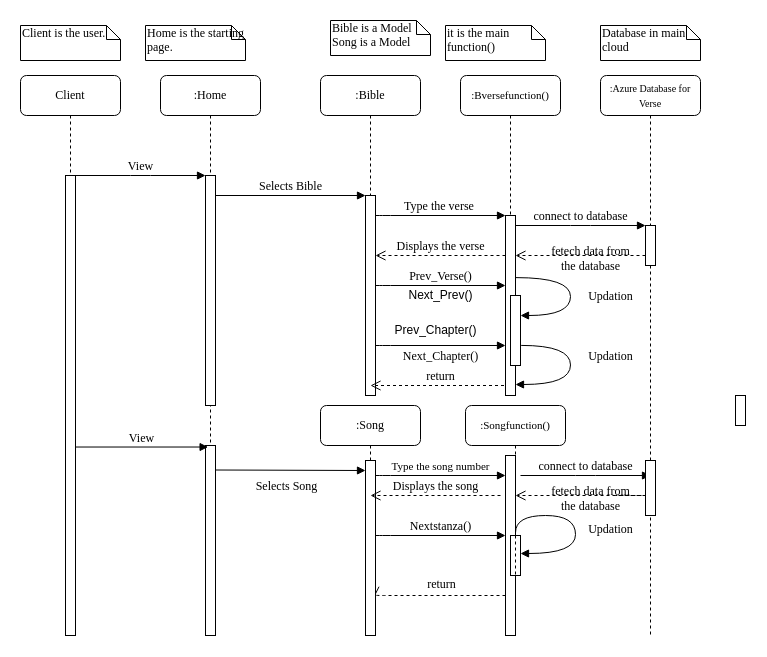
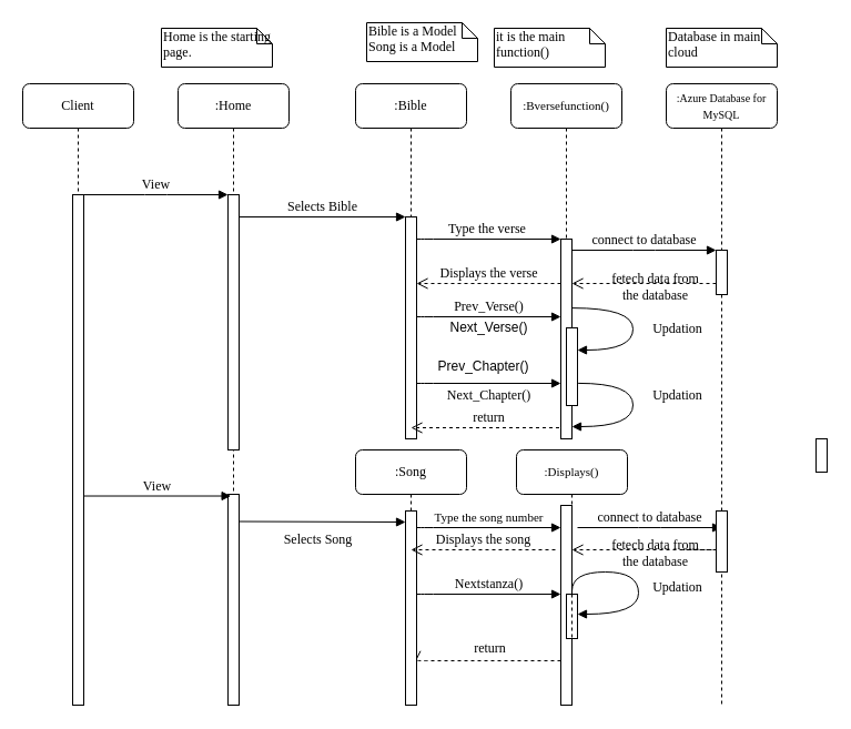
  <mxCell id="0" />
  <mxCell id="1" parent="0" />
  <mxCell id="2" value=":Home" style="shape=umlLifeline;perimeter=lifelinePerimeter;whiteSpace=wrap;html=1;container=1;collapsible=0;recursiveResize=0;outlineConnect=0;rounded=1;shadow=0;comic=0;labelBackgroundColor=none;strokeWidth=1;fontFamily=Verdana;fontSize=12;align=center;" parent="1" vertex="1"><mxGeometry x="160" y="75" width="100" height="560" as="geometry" /></mxCell>
  <mxCell id="3" value="" style="html=1;points=[];perimeter=orthogonalPerimeter;rounded=0;shadow=0;comic=0;labelBackgroundColor=none;strokeWidth=1;fontFamily=Verdana;fontSize=12;align=center;" parent="2" vertex="1"><mxGeometry x="45" y="100" width="10" height="230" as="geometry" /></mxCell>
  <mxCell id="4" value="" style="html=1;points=[];perimeter=orthogonalPerimeter;rounded=0;shadow=0;comic=0;labelBackgroundColor=none;strokeWidth=1;fontFamily=Verdana;fontSize=12;align=center;" vertex="1" parent="2"><mxGeometry x="45" y="370" width="10" height="190" as="geometry" /></mxCell>
  <mxCell id="5" value=":Bible" style="shape=umlLifeline;perimeter=lifelinePerimeter;whiteSpace=wrap;html=1;container=1;collapsible=0;recursiveResize=0;outlineConnect=0;rounded=1;shadow=0;comic=0;labelBackgroundColor=none;strokeWidth=1;fontFamily=Verdana;fontSize=12;align=center;" parent="1" vertex="1"><mxGeometry x="320" y="75" width="100" height="320" as="geometry" /></mxCell>
  <mxCell id="6" value="" style="html=1;points=[];perimeter=orthogonalPerimeter;rounded=0;shadow=0;comic=0;labelBackgroundColor=none;strokeWidth=1;fontFamily=Verdana;fontSize=12;align=center;" parent="5" vertex="1"><mxGeometry x="45" y="120" width="10" height="200" as="geometry" /></mxCell>
  <mxCell id="7" value="&lt;font style=&quot;font-size: 11px&quot;&gt;:Bversefunction()&lt;/font&gt;" style="shape=umlLifeline;perimeter=lifelinePerimeter;whiteSpace=wrap;html=1;container=1;collapsible=0;recursiveResize=0;outlineConnect=0;rounded=1;shadow=0;comic=0;labelBackgroundColor=none;strokeWidth=1;fontFamily=Verdana;fontSize=12;align=center;" parent="1" vertex="1"><mxGeometry x="460" y="75" width="100" height="320" as="geometry" /></mxCell>
  <mxCell id="8" value="Displays the verse" style="html=1;verticalAlign=bottom;endArrow=open;dashed=1;endSize=8;labelBackgroundColor=none;fontFamily=Verdana;fontSize=12;edgeStyle=elbowEdgeStyle;elbow=vertical;" edge="1" parent="7"><mxGeometry relative="1" as="geometry"><mxPoint x="-85" y="180" as="targetPoint" /><Array as="points"><mxPoint x="-10" y="180" /><mxPoint x="20" y="180" /></Array><mxPoint x="45" y="180" as="sourcePoint" /></mxGeometry></mxCell>
  <mxCell id="9" value="return" style="html=1;verticalAlign=bottom;endArrow=open;dashed=1;endSize=8;labelBackgroundColor=none;fontFamily=Verdana;fontSize=12;edgeStyle=elbowEdgeStyle;elbow=vertical;" edge="1" parent="7" source="7"><mxGeometry relative="1" as="geometry"><mxPoint x="-90" y="310" as="targetPoint" /><Array as="points"><mxPoint x="30" y="310" /></Array><mxPoint x="330" y="310" as="sourcePoint" /></mxGeometry></mxCell>
- <mxCell id="10" value="&lt;font style=&quot;font-size: 10px&quot;&gt;:Azure Database for Verse&lt;/font&gt;" style="shape=umlLifeline;perimeter=lifelinePerimeter;whiteSpace=wrap;html=1;container=1;collapsible=0;recursiveResize=0;outlineConnect=0;rounded=1;shadow=0;comic=0;labelBackgroundColor=none;strokeWidth=1;fontFamily=Verdana;fontSize=12;align=center;" parent="1" vertex="1"><mxGeometry x="600" y="75" width="100" height="560" as="geometry" /></mxCell>
+ <mxCell id="10" value="&lt;font style=&quot;font-size: 10px&quot;&gt;:Azure Database for MySQL&lt;/font&gt;" style="shape=umlLifeline;perimeter=lifelinePerimeter;whiteSpace=wrap;html=1;container=1;collapsible=0;recursiveResize=0;outlineConnect=0;rounded=1;shadow=0;comic=0;labelBackgroundColor=none;strokeWidth=1;fontFamily=Verdana;fontSize=12;align=center;" parent="1" vertex="1"><mxGeometry x="600" y="75" width="100" height="560" as="geometry" /></mxCell>
  <mxCell id="11" value="connect to database" style="html=1;verticalAlign=bottom;endArrow=block;entryX=0;entryY=0;labelBackgroundColor=none;fontFamily=Verdana;fontSize=12;edgeStyle=elbowEdgeStyle;elbow=vertical;" edge="1" parent="10"><mxGeometry relative="1" as="geometry"><mxPoint x="-80" y="400" as="sourcePoint" /><mxPoint x="50" y="400" as="targetPoint" /></mxGeometry></mxCell>
  <mxCell id="12" value="Client" style="shape=umlLifeline;perimeter=lifelinePerimeter;whiteSpace=wrap;html=1;container=1;collapsible=0;recursiveResize=0;outlineConnect=0;rounded=1;shadow=0;comic=0;labelBackgroundColor=none;strokeWidth=1;fontFamily=Verdana;fontSize=12;align=center;" parent="1" vertex="1"><mxGeometry x="20" y="75" width="100" height="560" as="geometry" /></mxCell>
  <mxCell id="13" value="" style="html=1;points=[];perimeter=orthogonalPerimeter;rounded=0;shadow=0;comic=0;labelBackgroundColor=none;strokeWidth=1;fontFamily=Verdana;fontSize=12;align=center;" parent="12" vertex="1"><mxGeometry x="45" y="100" width="10" height="460" as="geometry" /></mxCell>
  <mxCell id="14" value="" style="html=1;points=[];perimeter=orthogonalPerimeter;rounded=0;shadow=0;comic=0;labelBackgroundColor=none;strokeWidth=1;fontFamily=Verdana;fontSize=12;align=center;" parent="1" vertex="1"><mxGeometry x="505" y="215" width="10" height="180" as="geometry" /></mxCell>
  <mxCell id="15" value="Type the verse&amp;nbsp;" style="html=1;verticalAlign=bottom;endArrow=block;labelBackgroundColor=none;fontFamily=Verdana;fontSize=12;edgeStyle=elbowEdgeStyle;elbow=vertical;" parent="1" source="6" target="14" edge="1"><mxGeometry relative="1" as="geometry"><mxPoint x="430" y="215" as="sourcePoint" /><Array as="points"><mxPoint x="380" y="215" /></Array></mxGeometry></mxCell>
  <mxCell id="16" value="" style="html=1;points=[];perimeter=orthogonalPerimeter;rounded=0;shadow=0;comic=0;labelBackgroundColor=none;strokeWidth=1;fontFamily=Verdana;fontSize=12;align=center;" parent="1" vertex="1"><mxGeometry x="645" y="225" width="10" height="40" as="geometry" /></mxCell>
  <mxCell id="17" value="connect to database" style="html=1;verticalAlign=bottom;endArrow=block;entryX=0;entryY=0;labelBackgroundColor=none;fontFamily=Verdana;fontSize=12;edgeStyle=elbowEdgeStyle;elbow=vertical;" parent="1" source="14" target="16" edge="1"><mxGeometry relative="1" as="geometry"><mxPoint x="570" y="225" as="sourcePoint" /></mxGeometry></mxCell>
  <mxCell id="18" value="fetech data from &lt;br&gt;the database&lt;br&gt;" style="html=1;verticalAlign=bottom;endArrow=open;dashed=1;endSize=8;labelBackgroundColor=none;fontFamily=Verdana;fontSize=12;edgeStyle=elbowEdgeStyle;elbow=vertical;" parent="1" source="16" target="14" edge="1"><mxGeometry x="-0.154" y="20" relative="1" as="geometry"><mxPoint x="570" y="301" as="targetPoint" /><Array as="points"><mxPoint x="590" y="255" /><mxPoint x="620" y="255" /></Array><mxPoint as="offset" /></mxGeometry></mxCell>
  <mxCell id="19" value="" style="html=1;points=[];perimeter=orthogonalPerimeter;rounded=0;shadow=0;comic=0;labelBackgroundColor=none;strokeWidth=1;fontFamily=Verdana;fontSize=12;align=center;" parent="1" vertex="1"><mxGeometry x="505" y="455" width="10" height="180" as="geometry" /></mxCell>
  <mxCell id="20" value="View" style="html=1;verticalAlign=bottom;endArrow=block;entryX=0.26;entryY=0.008;labelBackgroundColor=none;fontFamily=Verdana;fontSize=12;entryDx=0;entryDy=0;entryPerimeter=0;" parent="1" source="13" target="4" edge="1"><mxGeometry relative="1" as="geometry"><mxPoint x="430" y="415" as="sourcePoint" /></mxGeometry></mxCell>
  <mxCell id="21" value="" style="html=1;points=[];perimeter=orthogonalPerimeter;rounded=0;shadow=0;comic=0;labelBackgroundColor=none;strokeColor=#000000;strokeWidth=1;fillColor=#FFFFFF;fontFamily=Verdana;fontSize=12;fontColor=#000000;align=center;" parent="1" vertex="1"><mxGeometry x="735" y="395" width="10" height="30" as="geometry" /></mxCell>
  <mxCell id="22" value="fetech data from&lt;br&gt;the database" style="html=1;verticalAlign=bottom;endArrow=open;dashed=1;endSize=8;labelBackgroundColor=none;fontFamily=Verdana;fontSize=12;startArrow=none;" parent="1" source="44" target="19" edge="1"><mxGeometry x="-0.154" y="20" relative="1" as="geometry"><mxPoint x="850" y="411" as="targetPoint" /><mxPoint x="650" y="485" as="sourcePoint" /><Array as="points"><mxPoint x="560" y="495" /></Array><mxPoint as="offset" /></mxGeometry></mxCell>
  <mxCell id="23" value="return" style="html=1;verticalAlign=bottom;endArrow=open;dashed=1;endSize=8;labelBackgroundColor=none;fontFamily=Verdana;fontSize=12;edgeStyle=elbowEdgeStyle;elbow=vertical;entryX=0.9;entryY=0.779;entryDx=0;entryDy=0;entryPerimeter=0;" parent="1" source="19" target="40" edge="1"><mxGeometry x="-0.028" y="-2" relative="1" as="geometry"><mxPoint x="720" y="621" as="targetPoint" /><Array as="points"><mxPoint x="490" y="595" /></Array><mxPoint x="500" y="593" as="sourcePoint" /><mxPoint as="offset" /></mxGeometry></mxCell>
  <mxCell id="24" value="View" style="html=1;verticalAlign=bottom;endArrow=block;entryX=0;entryY=0;labelBackgroundColor=none;fontFamily=Verdana;fontSize=12;edgeStyle=elbowEdgeStyle;elbow=vertical;" parent="1" source="13" target="3" edge="1"><mxGeometry relative="1" as="geometry"><mxPoint x="140" y="185" as="sourcePoint" /></mxGeometry></mxCell>
  <mxCell id="25" value="Selects Bible" style="html=1;verticalAlign=bottom;endArrow=block;entryX=0;entryY=0;labelBackgroundColor=none;fontFamily=Verdana;fontSize=12;edgeStyle=elbowEdgeStyle;elbow=vertical;" parent="1" source="3" target="6" edge="1"><mxGeometry relative="1" as="geometry"><mxPoint x="290" y="195" as="sourcePoint" /><mxPoint as="offset" /></mxGeometry></mxCell>
  <mxCell id="26" value="" style="html=1;points=[];perimeter=orthogonalPerimeter;rounded=0;shadow=0;comic=0;labelBackgroundColor=none;strokeWidth=1;fontFamily=Verdana;fontSize=12;align=center;" parent="1" vertex="1"><mxGeometry x="510" y="295" width="10" height="70" as="geometry" /></mxCell>
  <mxCell id="27" value="Updation" style="html=1;verticalAlign=bottom;endArrow=block;labelBackgroundColor=none;fontFamily=Verdana;fontSize=12;elbow=vertical;edgeStyle=orthogonalEdgeStyle;curved=1;entryX=1;entryY=0.286;entryPerimeter=0;exitX=1.038;exitY=0.345;exitPerimeter=0;" parent="1" source="14" target="26" edge="1"><mxGeometry x="0.158" y="40" relative="1" as="geometry"><mxPoint x="385" y="225" as="sourcePoint" /><mxPoint x="515" y="225" as="targetPoint" /><Array as="points"><mxPoint x="570" y="277" /><mxPoint x="570" y="315" /></Array><mxPoint as="offset" /></mxGeometry></mxCell>
  <mxCell id="28" value="Updation" style="html=1;verticalAlign=bottom;endArrow=block;labelBackgroundColor=none;fontFamily=Verdana;fontSize=12;elbow=vertical;edgeStyle=orthogonalEdgeStyle;curved=1;exitX=1.066;exitY=0.713;exitPerimeter=0;" parent="1" source="26" edge="1"><mxGeometry x="-0.032" y="40" relative="1" as="geometry"><mxPoint x="530.333" y="345" as="sourcePoint" /><mxPoint x="515" y="384" as="targetPoint" /><Array as="points"><mxPoint x="570" y="345" /><mxPoint x="570" y="384" /></Array><mxPoint as="offset" /></mxGeometry></mxCell>
  <mxCell id="29" value="" style="html=1;points=[];perimeter=orthogonalPerimeter;rounded=0;shadow=0;comic=0;labelBackgroundColor=none;strokeWidth=1;fontFamily=Verdana;fontSize=12;align=center;" parent="1" vertex="1"><mxGeometry x="510" y="535" width="10" height="40" as="geometry" /></mxCell>
- <mxCell id="30" value="Client is the user." style="shape=note;whiteSpace=wrap;html=1;size=14;verticalAlign=top;align=left;spacingTop=-6;rounded=0;shadow=0;comic=0;labelBackgroundColor=none;strokeWidth=1;fontFamily=Verdana;fontSize=12" parent="1" vertex="1"><mxGeometry x="20" y="25" width="100" height="35" as="geometry" /></mxCell>
  <mxCell id="31" value="Home is the starting page." style="shape=note;whiteSpace=wrap;html=1;size=14;verticalAlign=top;align=left;spacingTop=-6;rounded=0;shadow=0;comic=0;labelBackgroundColor=none;strokeWidth=1;fontFamily=Verdana;fontSize=12" parent="1" vertex="1"><mxGeometry x="145" y="25" width="100" height="35" as="geometry" /></mxCell>
  <mxCell id="32" value="Bible is a Model&lt;br&gt;Song is a Model" style="shape=note;whiteSpace=wrap;html=1;size=14;verticalAlign=top;align=left;spacingTop=-6;rounded=0;shadow=0;comic=0;labelBackgroundColor=none;strokeWidth=1;fontFamily=Verdana;fontSize=12" parent="1" vertex="1"><mxGeometry x="330" y="20" width="100" height="35" as="geometry" /></mxCell>
  <mxCell id="33" value="it is the main function()" style="shape=note;whiteSpace=wrap;html=1;size=14;verticalAlign=top;align=left;spacingTop=-6;rounded=0;shadow=0;comic=0;labelBackgroundColor=none;strokeWidth=1;fontFamily=Verdana;fontSize=12" parent="1" vertex="1"><mxGeometry x="445" y="25" width="100" height="35" as="geometry" /></mxCell>
  <mxCell id="34" value="Database in main cloud&amp;nbsp;" style="shape=note;whiteSpace=wrap;html=1;size=14;verticalAlign=top;align=left;spacingTop=-6;rounded=0;shadow=0;comic=0;labelBackgroundColor=none;strokeWidth=1;fontFamily=Verdana;fontSize=12" parent="1" vertex="1"><mxGeometry x="600" y="25" width="100" height="35" as="geometry" /></mxCell>
  <mxCell id="35" value="Prev_Verse()" style="html=1;verticalAlign=bottom;endArrow=block;labelBackgroundColor=none;fontFamily=Verdana;fontSize=12;edgeStyle=elbowEdgeStyle;elbow=vertical;" edge="1" parent="1"><mxGeometry relative="1" as="geometry"><mxPoint x="375" y="285" as="sourcePoint" /><Array as="points"><mxPoint x="380" y="285" /></Array><mxPoint x="505" y="285" as="targetPoint" /><mxPoint as="offset" /></mxGeometry></mxCell>
  <mxCell id="36" value="Next_Chapter()" style="html=1;verticalAlign=bottom;endArrow=block;labelBackgroundColor=none;fontFamily=Verdana;fontSize=12;edgeStyle=elbowEdgeStyle;elbow=vertical;" edge="1" parent="1"><mxGeometry y="-20" relative="1" as="geometry"><mxPoint x="375" y="345" as="sourcePoint" /><Array as="points"><mxPoint x="380" y="345" /></Array><mxPoint x="505" y="345" as="targetPoint" /><mxPoint as="offset" /></mxGeometry></mxCell>
- <mxCell id="37" value="&lt;font style=&quot;font-size: 12px&quot;&gt;Next_Prev()&lt;/font&gt;" style="text;html=1;align=center;verticalAlign=middle;resizable=0;points=[];autosize=1;strokeColor=none;fillColor=none;fontSize=10;" vertex="1" parent="1"><mxGeometry x="395" y="285" width="90" height="20" as="geometry" /></mxCell>
+ <mxCell id="37" value="&lt;font style=&quot;font-size: 12px&quot;&gt;Next_Verse()&lt;/font&gt;" style="text;html=1;align=center;verticalAlign=middle;resizable=0;points=[];autosize=1;strokeColor=none;fillColor=none;fontSize=10;" vertex="1" parent="1"><mxGeometry x="395" y="285" width="90" height="20" as="geometry" /></mxCell>
  <mxCell id="38" value="&lt;font style=&quot;font-size: 12px&quot;&gt;Prev_Chapter()&lt;/font&gt;" style="text;html=1;align=center;verticalAlign=middle;resizable=0;points=[];autosize=1;strokeColor=none;fillColor=none;fontSize=10;" vertex="1" parent="1"><mxGeometry x="385" y="320" width="100" height="20" as="geometry" /></mxCell>
  <mxCell id="39" value=":Song" style="shape=umlLifeline;perimeter=lifelinePerimeter;whiteSpace=wrap;html=1;container=1;collapsible=0;recursiveResize=0;outlineConnect=0;rounded=1;shadow=0;comic=0;labelBackgroundColor=none;strokeWidth=1;fontFamily=Verdana;fontSize=12;align=center;" vertex="1" parent="1"><mxGeometry x="320" y="405" width="100" height="230" as="geometry" /></mxCell>
  <mxCell id="40" value="" style="html=1;points=[];perimeter=orthogonalPerimeter;rounded=0;shadow=0;comic=0;labelBackgroundColor=none;strokeWidth=1;fontFamily=Verdana;fontSize=12;align=center;" vertex="1" parent="39"><mxGeometry x="45" y="55" width="10" height="175" as="geometry" /></mxCell>
  <mxCell id="41" value="&lt;font style=&quot;font-size: 11px&quot;&gt;Type the song number&lt;/font&gt;" style="html=1;verticalAlign=bottom;endArrow=block;labelBackgroundColor=none;fontFamily=Verdana;fontSize=12;edgeStyle=elbowEdgeStyle;elbow=vertical;" edge="1" parent="39"><mxGeometry relative="1" as="geometry"><mxPoint x="55" y="70" as="sourcePoint" /><Array as="points"><mxPoint x="60" y="70" /></Array><mxPoint x="185" y="70" as="targetPoint" /></mxGeometry></mxCell>
  <mxCell id="42" value="Selects Song" style="html=1;verticalAlign=bottom;endArrow=block;entryX=0;entryY=0;labelBackgroundColor=none;fontFamily=Verdana;fontSize=12;edgeStyle=elbowEdgeStyle;elbow=vertical;" edge="1" parent="39"><mxGeometry x="-0.066" y="-25" relative="1" as="geometry"><mxPoint x="-105" y="64.5" as="sourcePoint" /><mxPoint x="45" y="64.5" as="targetPoint" /><mxPoint as="offset" /></mxGeometry></mxCell>
  <mxCell id="43" value="Nextstanza()" style="html=1;verticalAlign=bottom;endArrow=block;labelBackgroundColor=none;fontFamily=Verdana;fontSize=12;edgeStyle=elbowEdgeStyle;elbow=vertical;" edge="1" parent="39"><mxGeometry relative="1" as="geometry"><mxPoint x="55" y="130" as="sourcePoint" /><Array as="points"><mxPoint x="60" y="130" /></Array><mxPoint x="185" y="130" as="targetPoint" /><mxPoint as="offset" /></mxGeometry></mxCell>
  <mxCell id="44" value="" style="html=1;points=[];perimeter=orthogonalPerimeter;rounded=0;shadow=0;comic=0;labelBackgroundColor=none;strokeWidth=1;fontFamily=Verdana;fontSize=12;align=center;" vertex="1" parent="1"><mxGeometry x="645" y="460" width="10" height="55" as="geometry" /></mxCell>
  <mxCell id="45" value="" style="html=1;verticalAlign=bottom;endArrow=none;dashed=1;endSize=8;labelBackgroundColor=none;fontFamily=Verdana;fontSize=12;" edge="1" parent="1" target="44"><mxGeometry relative="1" as="geometry"><mxPoint x="515" y="495" as="targetPoint" /><mxPoint x="640" y="495" as="sourcePoint" /><Array as="points"><mxPoint x="610" y="495" /></Array></mxGeometry></mxCell>
  <mxCell id="46" value="Updation" style="html=1;verticalAlign=bottom;endArrow=block;labelBackgroundColor=none;fontFamily=Verdana;fontSize=12;elbow=vertical;edgeStyle=orthogonalEdgeStyle;curved=1;exitX=1;exitY=0.429;exitPerimeter=0;exitDx=0;exitDy=0;" parent="1" edge="1" target="29" source="19"><mxGeometry x="0.176" y="35" relative="1" as="geometry"><mxPoint x="520.003" y="515" as="sourcePoint" /><mxPoint x="525.003" y="553.333" as="targetPoint" /><Array as="points"><mxPoint x="575" y="515" /><mxPoint x="575" y="553" /></Array><mxPoint as="offset" /></mxGeometry></mxCell>
- <mxCell id="47" value="&lt;font style=&quot;font-size: 11px&quot;&gt;:Songfunction()&lt;/font&gt;" style="shape=umlLifeline;perimeter=lifelinePerimeter;whiteSpace=wrap;html=1;container=1;collapsible=0;recursiveResize=0;outlineConnect=0;rounded=1;shadow=0;comic=0;labelBackgroundColor=none;strokeWidth=1;fontFamily=Verdana;fontSize=12;align=center;" vertex="1" parent="1"><mxGeometry x="465" y="405" width="100" height="220" as="geometry" /></mxCell>
+ <mxCell id="47" value="&lt;font style=&quot;font-size: 11px&quot;&gt;:Displays()&lt;/font&gt;" style="shape=umlLifeline;perimeter=lifelinePerimeter;whiteSpace=wrap;html=1;container=1;collapsible=0;recursiveResize=0;outlineConnect=0;rounded=1;shadow=0;comic=0;labelBackgroundColor=none;strokeWidth=1;fontFamily=Verdana;fontSize=12;align=center;" vertex="1" parent="1"><mxGeometry x="465" y="405" width="100" height="220" as="geometry" /></mxCell>
  <mxCell id="48" value="Displays the song" style="html=1;verticalAlign=bottom;endArrow=open;dashed=1;endSize=8;labelBackgroundColor=none;fontFamily=Verdana;fontSize=12;edgeStyle=elbowEdgeStyle;elbow=vertical;" edge="1" parent="47"><mxGeometry relative="1" as="geometry"><mxPoint x="-95" y="90" as="targetPoint" /><Array as="points"><mxPoint x="-20" y="90" /><mxPoint x="10" y="90" /></Array><mxPoint x="35" y="90" as="sourcePoint" /></mxGeometry></mxCell>
